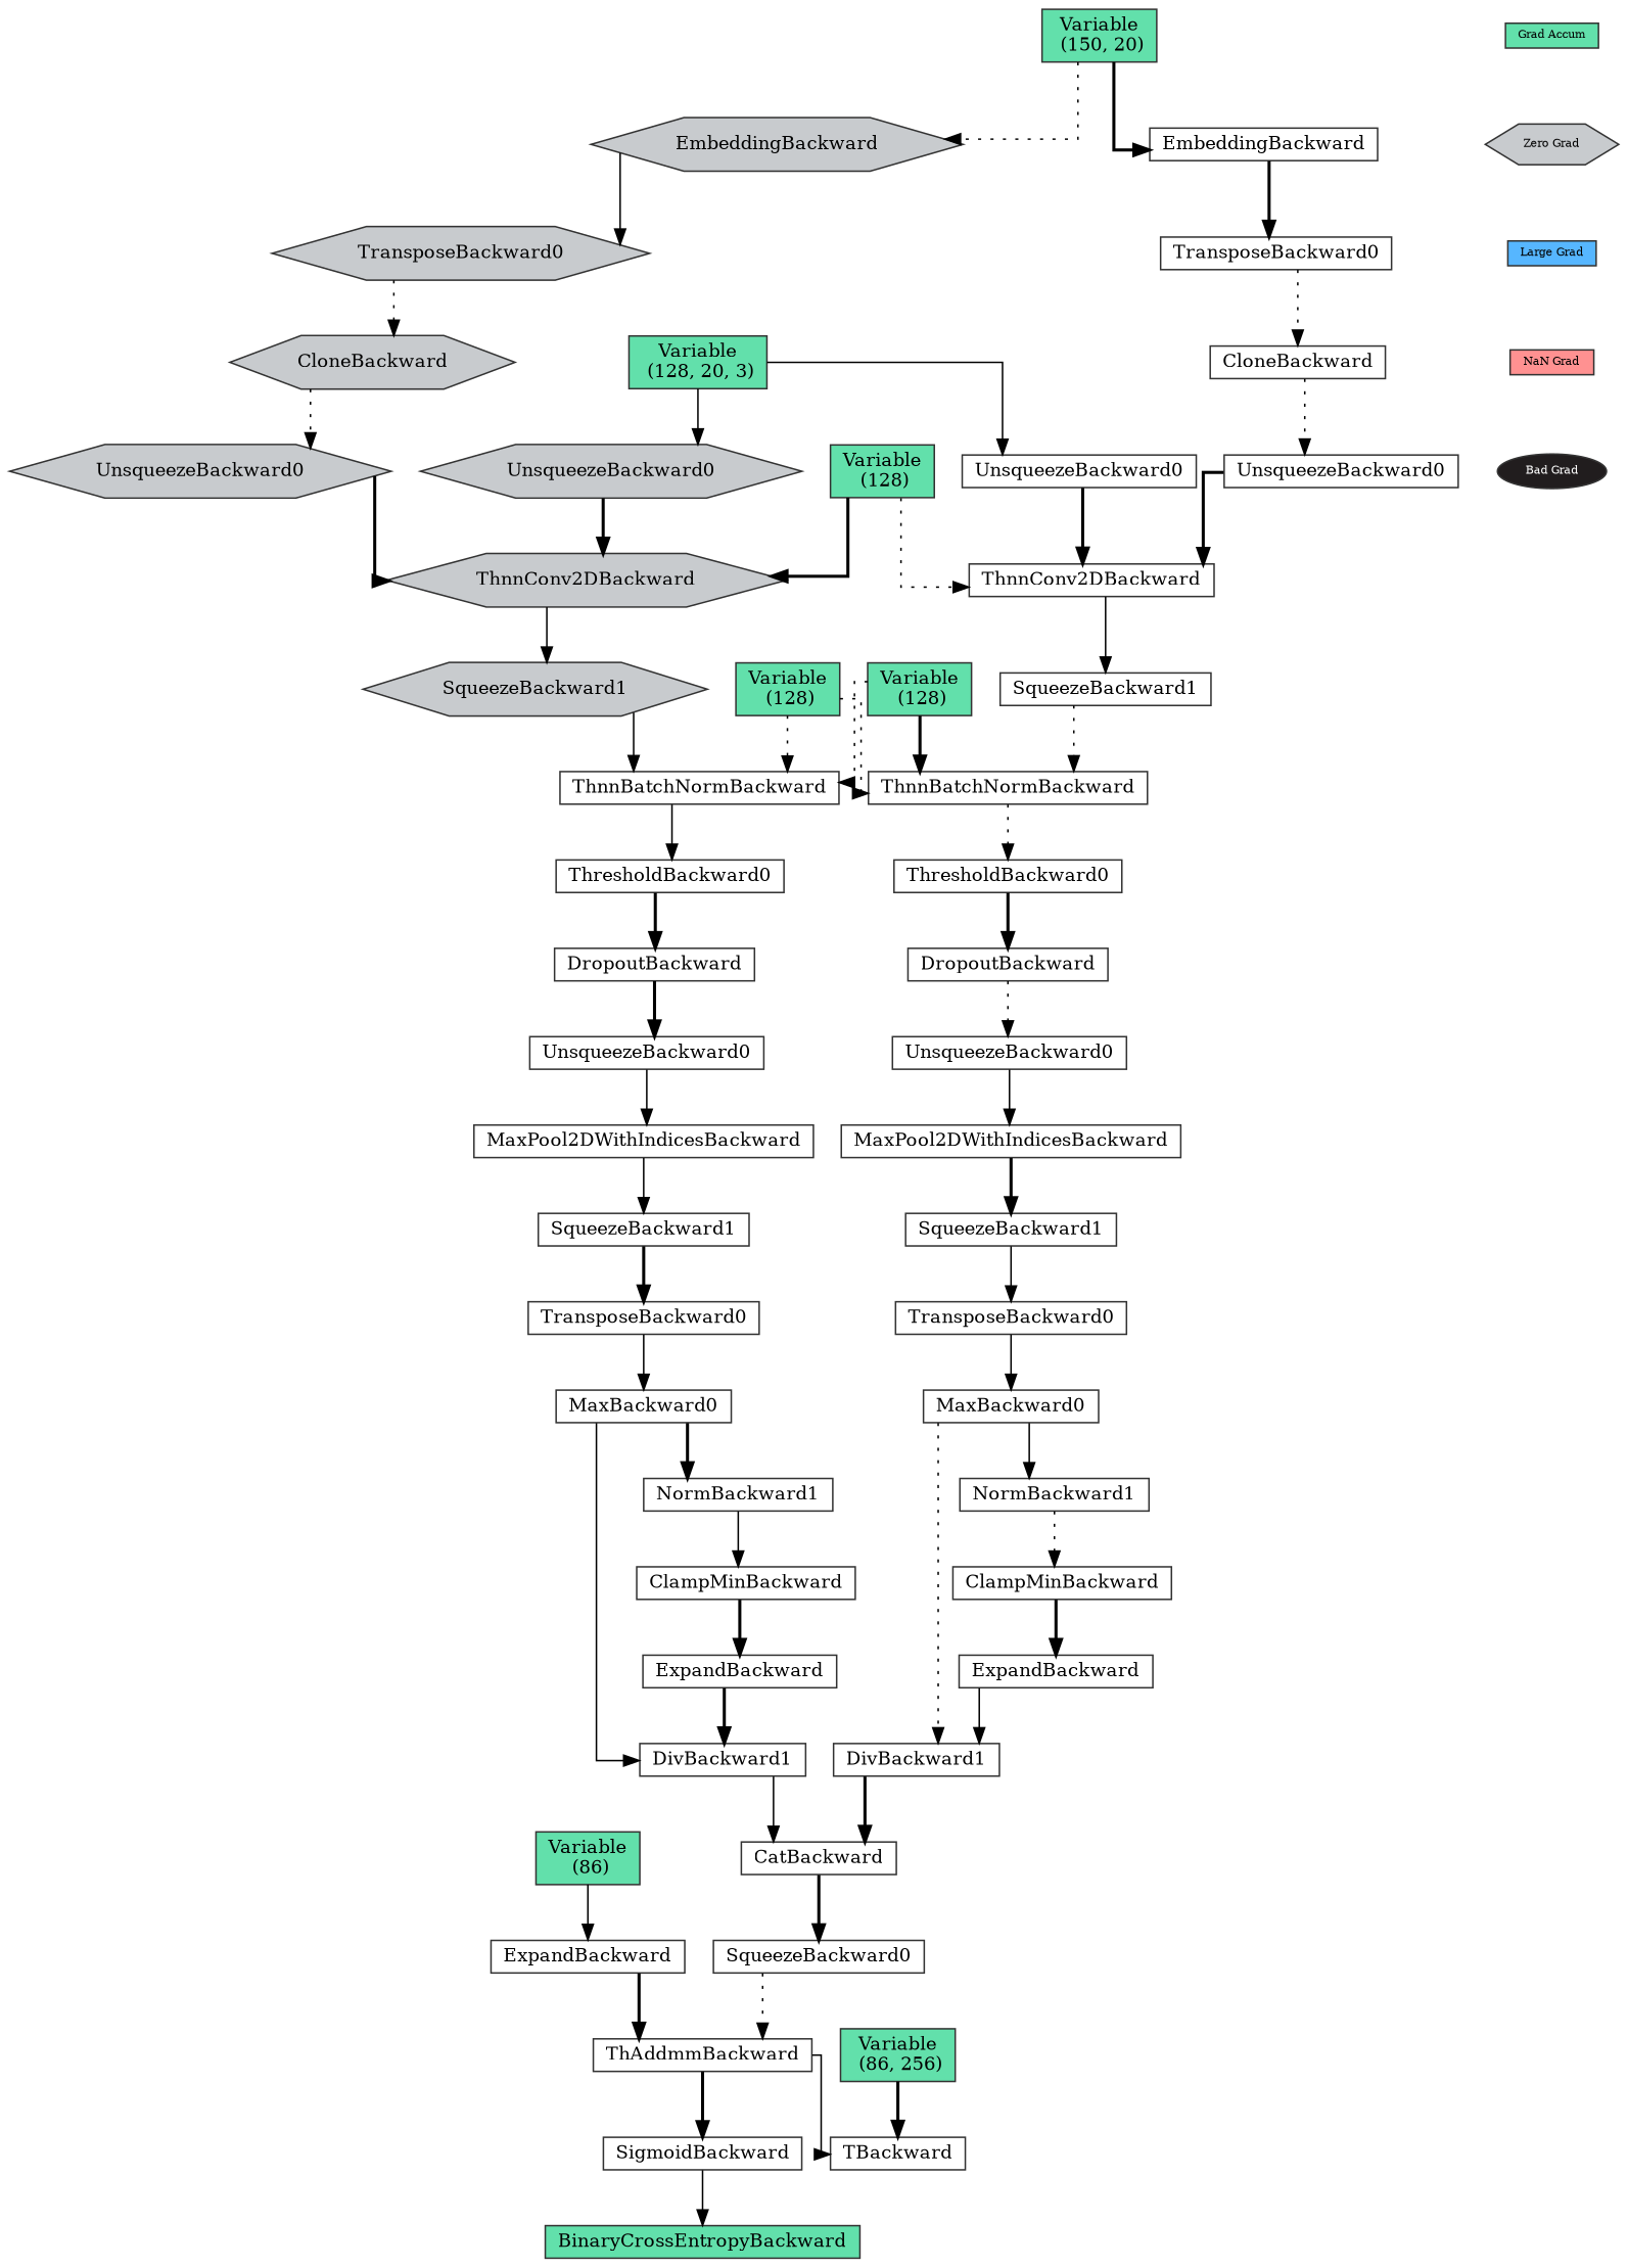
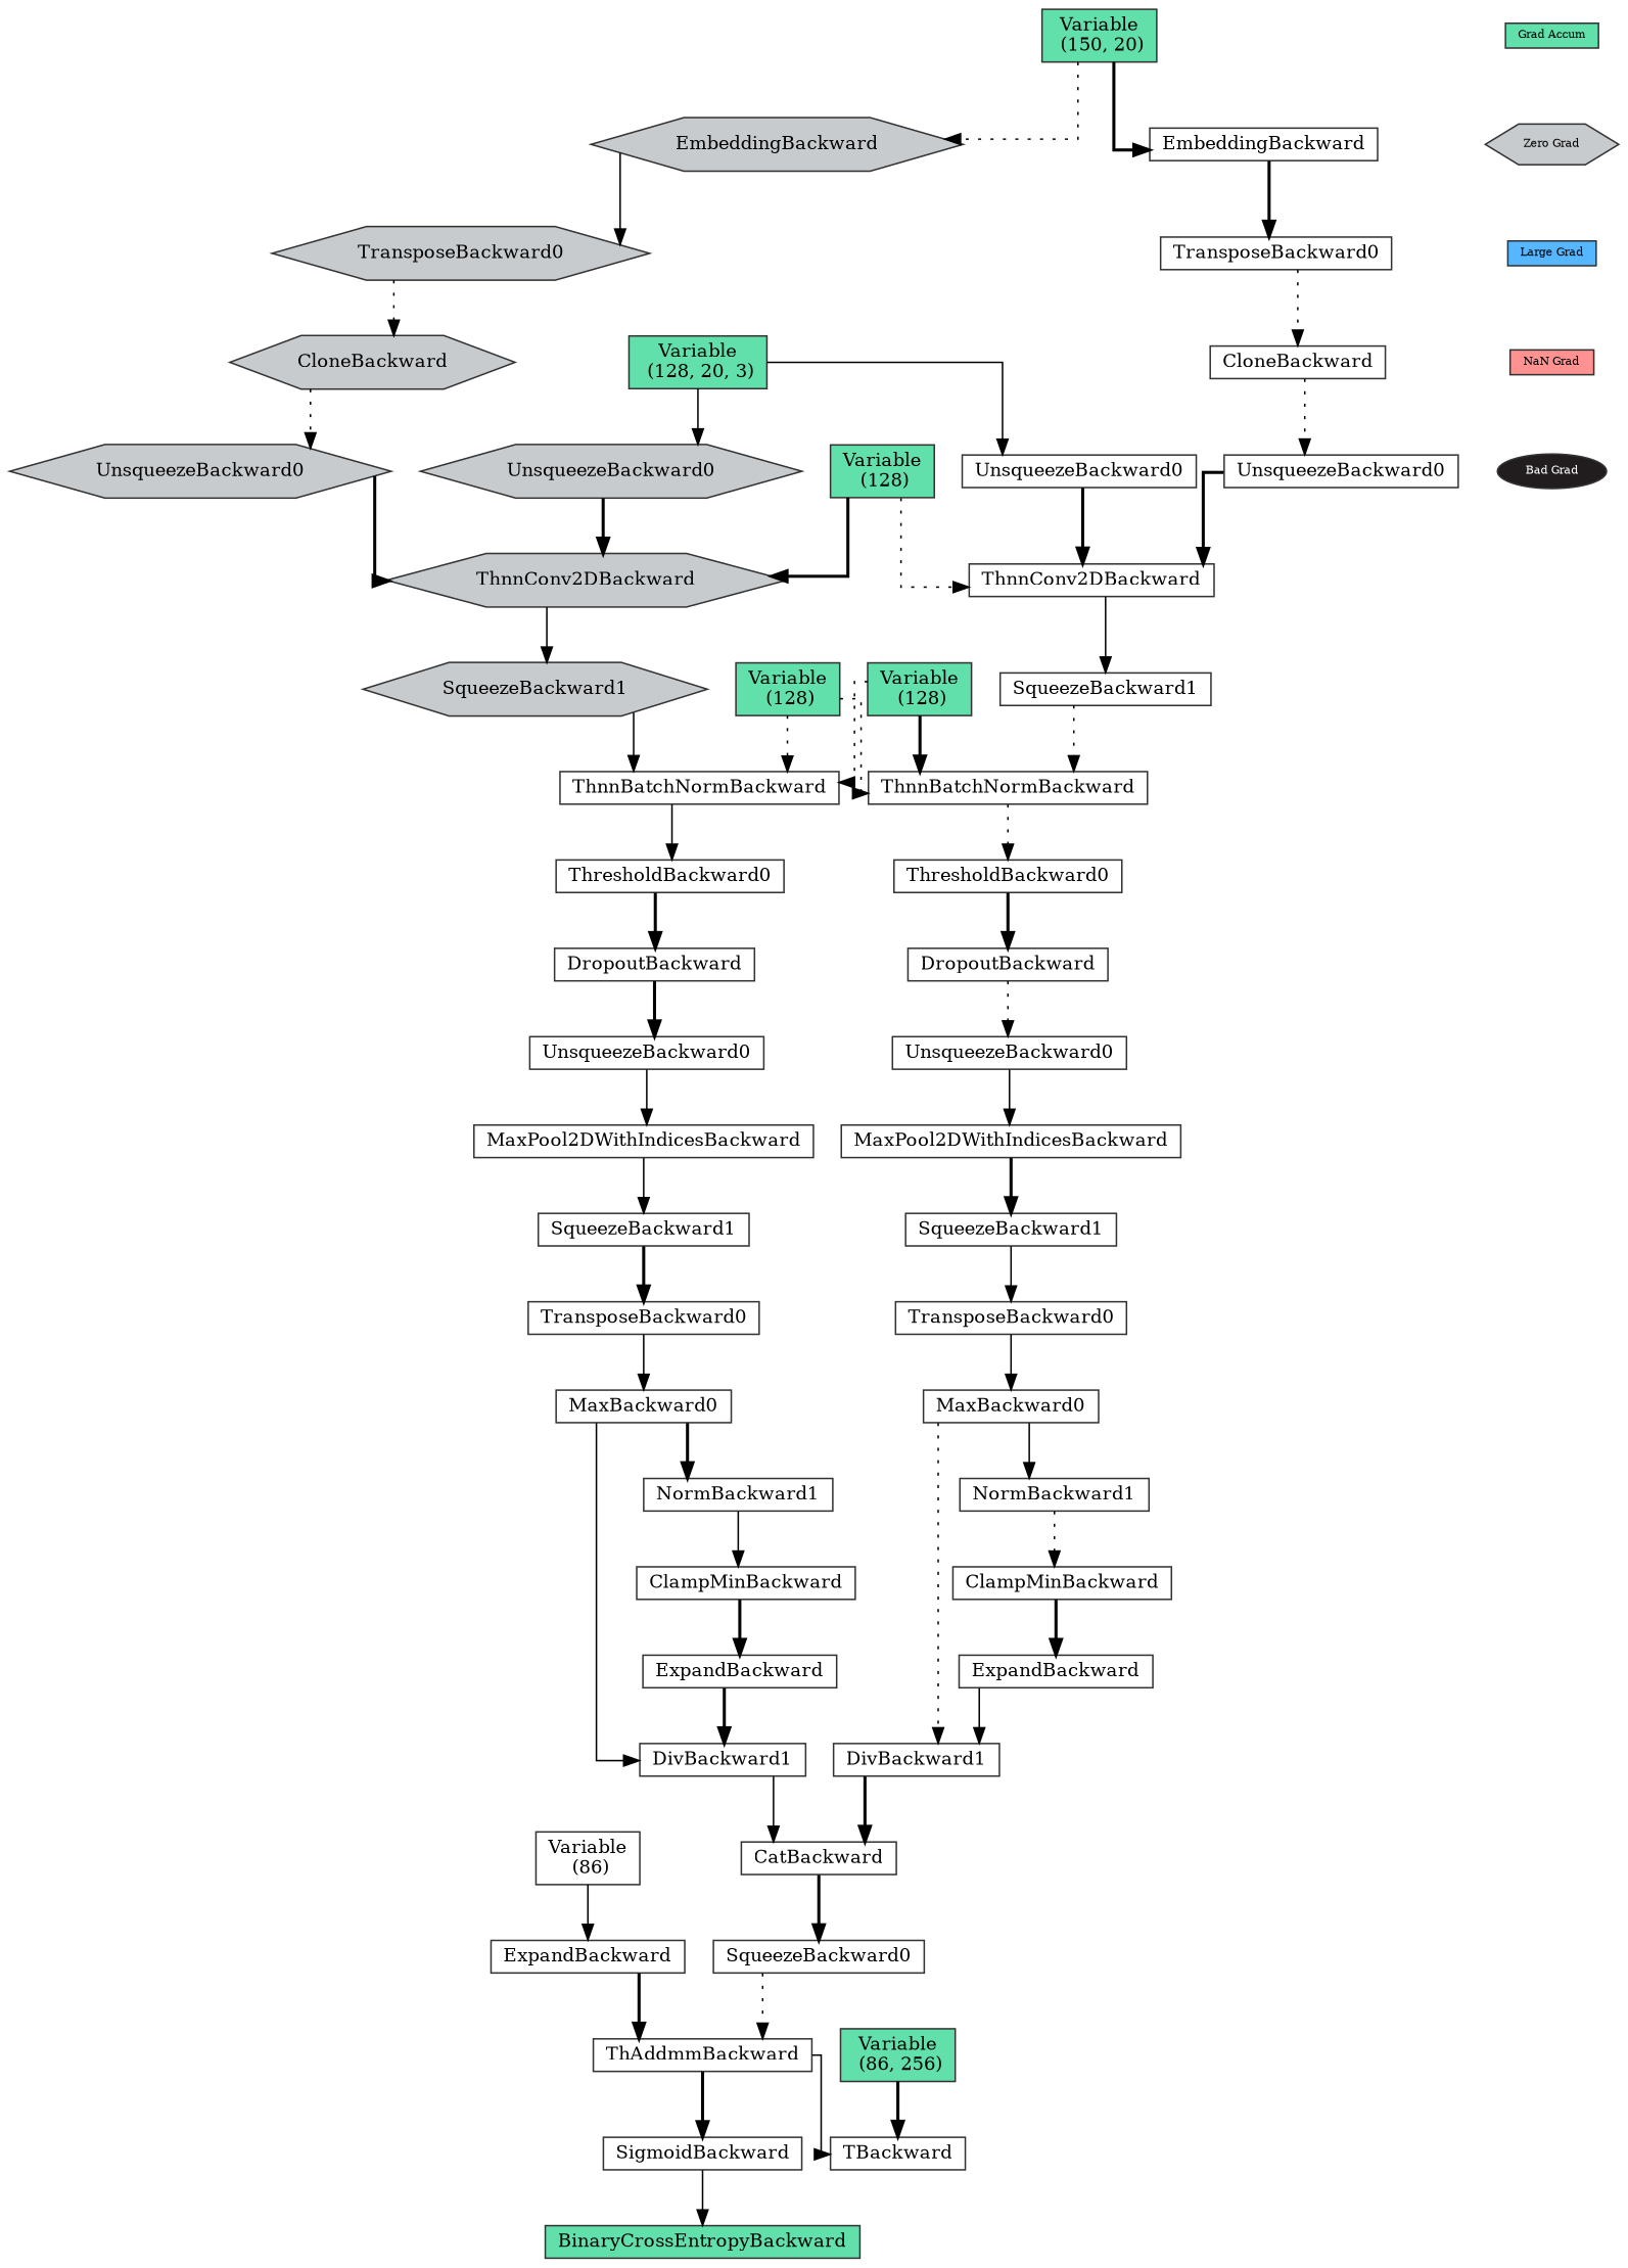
  digraph {
    splines=ortho
    node [align=left color="#333333" fillcolor=white fontsize=12 ranksep=0.1 shape=box style=filled]
    edge [style=bold]
    n1 [fillcolor="#62E0AB" height=0.2 label=BinaryCrossEntropyBackward]
    n2 [height=0.2 label=SigmoidBackward]
    n3 [height=0.2 label=ThAddmmBackward]
    n4 [height=0.2 label=ExpandBackward]
    n5 [height=0.2 label=SqueezeBackward0]
    n6 [height=0.2 label=TBackward]
    n7 [fillcolor="#62E0AB" height=0.2 label="Variable\n (86, 256)"]
    n8 [height=0.2 label=CatBackward]
    n9 [height=0.2 label=DivBackward1]
    n10 [height=0.2 label=DivBackward1]
    n11 [height=0.2 label=MaxBackward0]
    n12 [height=0.2 label=NormBackward1]
    n13 [height=0.2 label=ExpandBackward]
    n14 [height=0.2 label=ClampMinBackward]
    n15 [height=0.2 label=TransposeBackward0]
    n16 [height=0.2 label=SqueezeBackward1]
    n17 [height=0.2 label=MaxPool2DWithIndicesBackward]
    n18 [height=0.2 label=UnsqueezeBackward0]
    n19 [height=0.2 label=DropoutBackward]
    n20 [height=0.2 label=ThresholdBackward0]
    n21 [height=0.2 label=ThnnBatchNormBackward]
    n22 [height=0.2 label=SqueezeBackward1]
    n23 [fillcolor="#62E0AB" height=0.2 label="Variable\n (128)"]
    n24 [height=0.2 label=ThnnBatchNormBackward]
    n25 [fillcolor="#62E0AB" height=0.2 label="Variable\n (128)"]
    n26 [height=0.2 label=ThnnConv2DBackward]
    n27 [height=0.2 label=UnsqueezeBackward0]
    n28 [height=0.2 label=UnsqueezeBackward0]
    n29 [fillcolor="#62E0AB" height=0.2 label="Variable\n (128)"]
    n30 [fillcolor="#C8CBCE" height=0.2 label=ThnnConv2DBackward shape=hexagon]
    n31 [fillcolor="#62E0AB" height=0.2 label="Variable\n (128, 20, 3)"]
    n32 [fillcolor="#C8CBCE" height=0.2 label=UnsqueezeBackward0 shape=hexagon]
    n33 [height=0.2 label=CloneBackward]
    n34 [height=0.2 label=TransposeBackward0]
    n35 [height=0.2 label=EmbeddingBackward]
    n36 [fillcolor="#62E0AB" height=0.2 label="Variable\n (150, 20)"]
    n37 [fillcolor="#C8CBCE" height=0.2 label=EmbeddingBackward shape=hexagon]
    n38 [height=0.2 label=MaxBackward0]
    n39 [height=0.2 label=NormBackward1]
    n40 [height=0.2 label=ExpandBackward]
    n41 [height=0.2 label=ClampMinBackward]
    n42 [height=0.2 label=TransposeBackward0]
    n43 [height=0.2 label=SqueezeBackward1]
    n44 [height=0.2 label=MaxPool2DWithIndicesBackward]
    n45 [height=0.2 label=UnsqueezeBackward0]
    n46 [height=0.2 label=DropoutBackward]
    n47 [height=0.2 label=ThresholdBackward0]
    n48 [fillcolor="#C8CBCE" height=0.2 label=SqueezeBackward1 shape=hexagon]
    n49 [fillcolor="#C8CBCE" height=0.2 label=UnsqueezeBackward0 shape=hexagon]
    n50 [fillcolor="#C8CBCE" height=0.2 label=CloneBackward shape=hexagon]
    n51 [fillcolor="#C8CBCE" height=0.2 label=TransposeBackward0 shape=hexagon]
-   n52 [fillcolor="#62E0AB" height=0.2 label="Variable\n (86)"]
+   n52 [height=0.2 label="Variable\n (86)"]
    n53 [align=center fillcolor="#62E0AB" fontsize=7 height=0.2 label="Grad Accum" ranksep=""]
    n54 [align=center fillcolor="#C8CBCE" fontsize=7 height=0.2 label="Zero Grad" shape=hexagon ranksep=""]
    n55 [align=center fillcolor="#56B6FF" fontsize=7 height=0.2 label="Large Grad" ranksep=""]
    n56 [align=center fillcolor="#FF9191" fontsize=7 height=0.2 label="NaN Grad" ranksep=""]
    n57 [align=center fillcolor="#211D1E" fontcolor=white fontsize=7 height=0.2 label="Bad Grad" shape=ellipse ranksep=""]
    subgraph sub_1 {
      n1
      n2
      n3
      n4
      n5
      n6
      n7
      n8
      n9
      n10
      n11
      n12
      n13
      n14
      n15
      n16
      n17
      n18
      n19
      n20
      n21
      n22
      n23
      n24
      n25
      n26
      n27
      n28
      n29
      n30
      n31
      n32
      n33
      n34
      n35
      n36
      n37
      n38
      n39
      n40
      n41
      n42
      n43
      n44
      n45
      n46
      n47
      n48
      n49
      n50
      n51
      n52
    }
    n2 -> n1 [style=solid]
    n3 -> n2
    n3 -> n6 [style=solid]
    n4 -> n3
    n5 -> n3 [style=dotted]
    n7 -> n6
    n8 -> n5
    n9 -> n8 [style=solid]
    n10 -> n8
    n11 -> n10 [style=dotted]
    n11 -> n12 [style=solid]
    n12 -> n14 [style=dotted]
    n13 -> n10 [style=solid]
    n14 -> n13
    n15 -> n11 [style=solid]
    n16 -> n15 [style=solid]
    n17 -> n16
    n18 -> n17 [style=solid]
    n19 -> n18 [style=dotted]
    n20 -> n19
    n21 -> n20 [style=dotted]
    n22 -> n21 [style=dotted]
    n23 -> n21 [style=dotted]
    n23 -> n24 [style=dotted]
    n24 -> n47 [style=solid]
    n25 -> n21
    n25 -> n24 [style=dotted]
    n26 -> n22 [style=solid]
    n27 -> n26
    n28 -> n26
    n29 -> n26 [style=dotted]
    n29 -> n30
    n30 -> n48 [style=solid]
    n31 -> n28 [style=solid]
    n31 -> n32 [style=solid]
    n32 -> n30
    n33 -> n27 [style=dotted]
    n34 -> n33 [style=dotted]
    n35 -> n34
    n36 -> n35
    n36 -> n37 [style=dotted]
    n37 -> n51 [style=solid]
    n38 -> n9 [style=solid]
    n38 -> n39
    n39 -> n41 [style=solid]
    n40 -> n9
    n41 -> n40
    n42 -> n38 [style=solid]
    n43 -> n42
    n44 -> n43 [style=solid]
    n45 -> n44 [style=solid]
    n46 -> n45
    n47 -> n46
    n48 -> n24 [style=solid]
    n49 -> n30
    n50 -> n49 [style=dotted]
    n51 -> n50 [style=dotted]
    n52 -> n4 [style=solid]
    n53 -> n54 [style=invis]
    n54 -> n55 [style=invis]
    n55 -> n56 [style=invis]
    n56 -> n57 [style=invis]
  }
